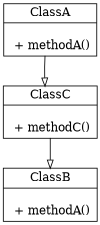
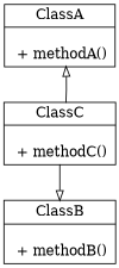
  digraph {
    node [shape=record]
    edge [arrowhead=onormal]
    n1 [label="{ClassA|\n        + methodA()}"]
    n2 [label="{ClassC|\n        + methodC()}"]
-   n3 [label="{ClassB|\n        + methodA()}"]
-   n1 -> n2
+   n3 [label="{ClassB|\n        + methodB()}"]
+   n2 -> n1
    n2 -> n3
  }
